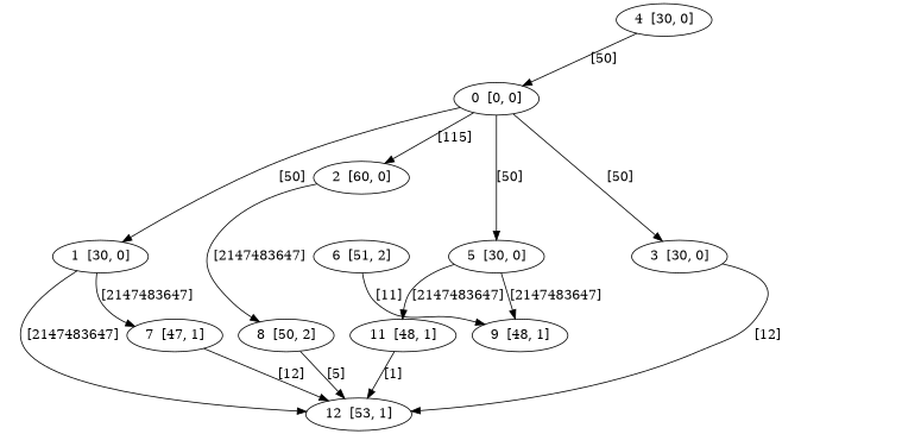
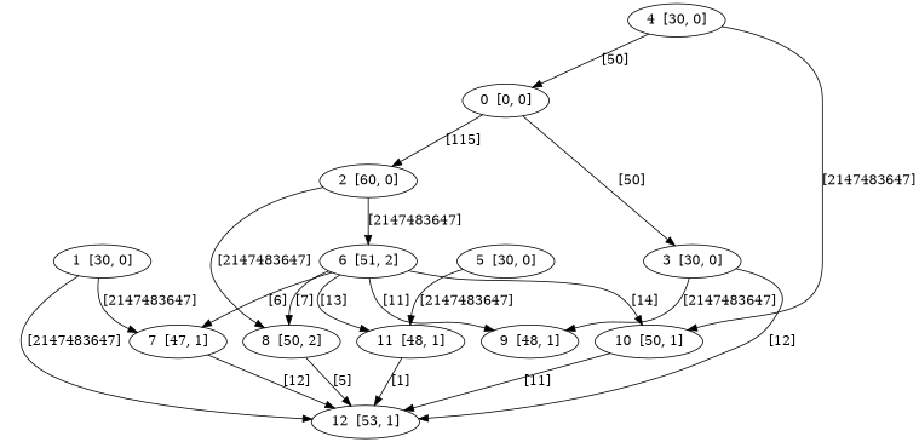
  digraph {
    n1 [label="0  [0, 0]"]
    n2 [label="1  [30, 0]"]
    n3 [label="2  [60, 0]"]
    n4 [label="3  [30, 0]"]
    n5 [label="5  [30, 0]"]
    n6 [label="7  [47, 1]"]
    n7 [label="12  [53, 1]"]
    n8 [label="6  [51, 2]"]
    n9 [label="8  [50, 2]"]
    n10 [label="9  [48, 1]"]
    n11 [label="4  [30, 0]"]
+   n12 [label="10  [50, 1]"]
    n13 [label="11  [48, 1]"]
-   n1 -> n2 [label="[50]"]
    n1 -> n3 [label="[115]"]
    n1 -> n4 [label="[50]"]
-   n1 -> n5 [label="[50]"]
    n2 -> n6 [label="[2147483647]"]
    n2 -> n7 [label="[2147483647]"]
+   n3 -> n8 [label="[2147483647]"]
    n3 -> n9 [label="[2147483647]"]
    n4 -> n7 [label="[12]"]
-   n5 -> n10 [label="[2147483647]"]
+   n4 -> n10 [label="[2147483647]"]
    n5 -> n13 [label="[2147483647]"]
    n6 -> n7 [label="[12]"]
+   n8 -> n6 [label="[6]"]
+   n8 -> n9 [label="[7]"]
    n8 -> n10 [label="[11]"]
+   n8 -> n12 [label="[14]"]
+   n8 -> n13 [label="[13]"]
    n9 -> n7 [label="[5]"]
    n11 -> n1 [label="[50]"]
+   n11 -> n12 [label="[2147483647]"]
+   n12 -> n7 [label="[11]"]
    n13 -> n7 [label="[1]"]
  }
